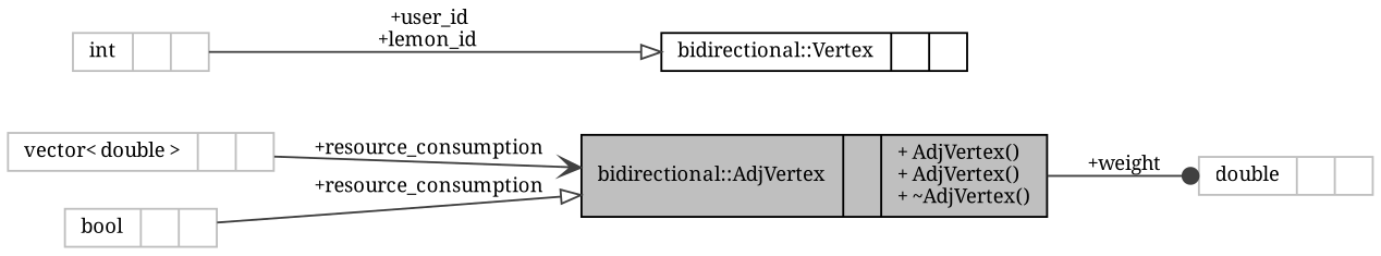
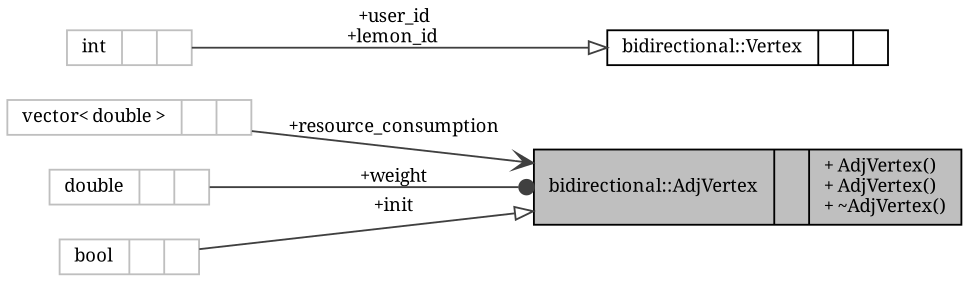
  digraph {
    fontname="Noto Serif"
    rankdir=LR
    node [color=grey75 fontname="Noto Serif" fontsize=10 shape=record]
    edge [arrowhead=onormal color=grey25 fontname="Noto Serif" fontsize=10 labelfontname=Helvetica labelfontsize=10 style=solid]
    n1 [color=black fillcolor=grey75 fontcolor=black height=0.2 label="{bidirectional::AdjVertex\n||+ AdjVertex()\l+ AdjVertex()\l+ ~AdjVertex()\l}" style=filled width=0.4]
    n2 [height=0.2 label="{vector\< double \>\n||}" width=0.4]
    n3 [height=0.2 label="{double\n||}" width=0.4]
    n4 [color=black height=0.2 label="{bidirectional::Vertex\n||}" width=0.4]
    n5 [height=0.2 label="{int\n||}" width=0.4]
    n6 [height=0.2 label="{bool\n||}" width=0.4]
    n2 -> n1 [arrowhead=vee label=" +resource_consumption"]
-   n1 -> n3 [arrowhead=dot label=" +weight"]
+   n3 -> n1 [arrowhead=dot label=" +weight"]
    n5 -> n4 [label=" +user_id\n+lemon_id"]
-   n6 -> n1 [label=" +resource_consumption"]
+   n6 -> n1 [label=" +init"]
  }
